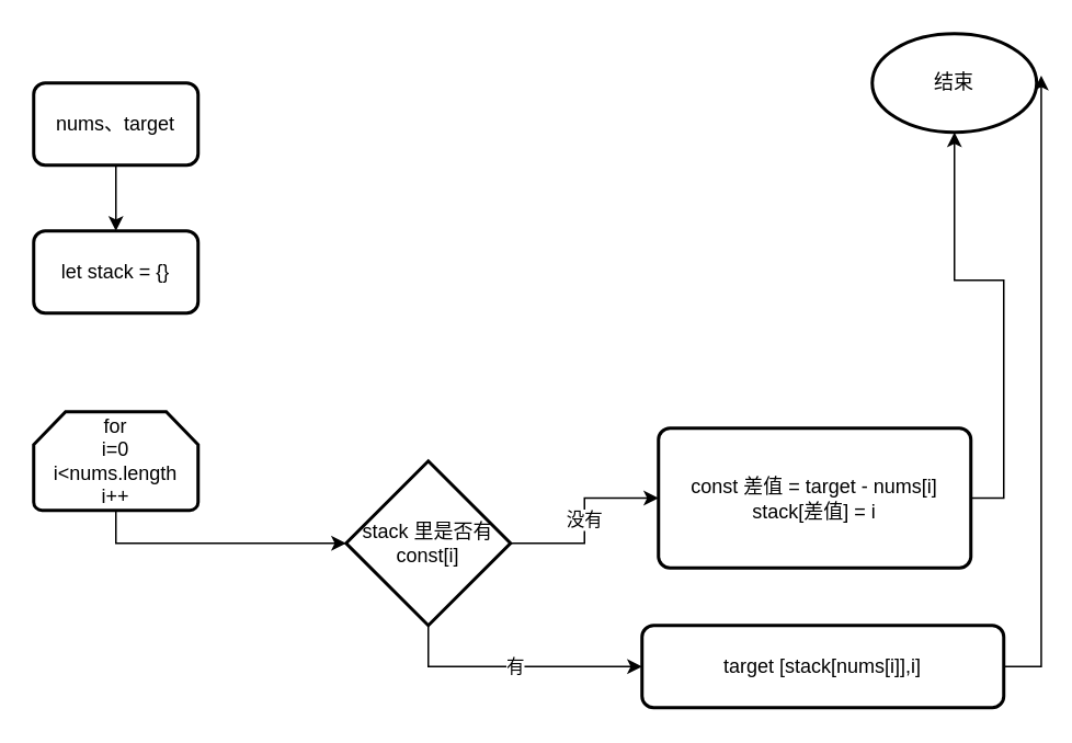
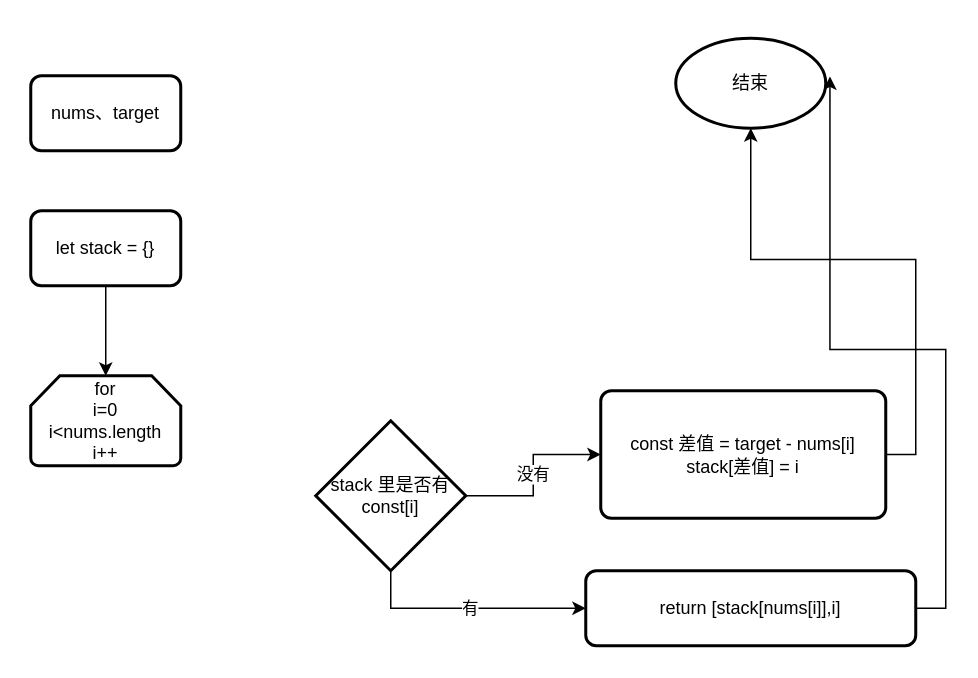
  <mxCell id="0" />
  <mxCell id="1" parent="0" />
- <mxCell id="2" value="" style="edgeStyle=orthogonalEdgeStyle;rounded=0;orthogonalLoop=1;jettySize=auto;html=1;" edge="1" parent="1" source="3" target="7"><mxGeometry relative="1" as="geometry" /></mxCell>
  <mxCell id="3" value="nums、target" style="rounded=1;whiteSpace=wrap;html=1;absoluteArcSize=1;arcSize=14;strokeWidth=2;" vertex="1" parent="1"><mxGeometry x="20" y="50" width="100" height="50" as="geometry" /></mxCell>
- <mxCell id="4" style="edgeStyle=orthogonalEdgeStyle;rounded=0;orthogonalLoop=1;jettySize=auto;html=1;exitX=0.5;exitY=1;exitDx=0;exitDy=0;exitPerimeter=0;entryX=0;entryY=0.5;entryDx=0;entryDy=0;entryPerimeter=0;" edge="1" parent="1" source="5" target="10"><mxGeometry relative="1" as="geometry" /></mxCell>
  <mxCell id="5" value="for&lt;br&gt;i=0&lt;br&gt;i&amp;lt;nums.length&lt;br&gt;i++" style="strokeWidth=2;html=1;shape=mxgraph.flowchart.loop_limit;whiteSpace=wrap;" vertex="1" parent="1"><mxGeometry x="20" y="250" width="100" height="60" as="geometry" /></mxCell>
+ <mxCell id="6" value="" style="edgeStyle=orthogonalEdgeStyle;rounded=0;orthogonalLoop=1;jettySize=auto;html=1;" edge="1" parent="1" source="7" target="5"><mxGeometry relative="1" as="geometry" /></mxCell>
  <mxCell id="7" value="let stack = {}" style="rounded=1;whiteSpace=wrap;html=1;absoluteArcSize=1;arcSize=14;strokeWidth=2;" vertex="1" parent="1"><mxGeometry x="20" y="140" width="100" height="50" as="geometry" /></mxCell>
  <mxCell id="8" value="有" style="edgeStyle=orthogonalEdgeStyle;rounded=0;orthogonalLoop=1;jettySize=auto;html=1;exitX=0.5;exitY=1;exitDx=0;exitDy=0;exitPerimeter=0;entryX=0;entryY=0.5;entryDx=0;entryDy=0;" edge="1" parent="1" source="10" target="14"><mxGeometry relative="1" as="geometry" /></mxCell>
  <mxCell id="9" value="没有" style="edgeStyle=orthogonalEdgeStyle;rounded=0;orthogonalLoop=1;jettySize=auto;html=1;exitX=1;exitY=0.5;exitDx=0;exitDy=0;exitPerimeter=0;entryX=0;entryY=0.5;entryDx=0;entryDy=0;" edge="1" parent="1" source="10" target="12"><mxGeometry relative="1" as="geometry" /></mxCell>
  <mxCell id="10" value="stack 里是否有&lt;br&gt;const[i]" style="strokeWidth=2;html=1;shape=mxgraph.flowchart.decision;whiteSpace=wrap;" vertex="1" parent="1"><mxGeometry x="210" y="280" width="100" height="100" as="geometry" /></mxCell>
  <mxCell id="11" style="edgeStyle=orthogonalEdgeStyle;rounded=0;orthogonalLoop=1;jettySize=auto;html=1;exitX=1;exitY=0.5;exitDx=0;exitDy=0;entryX=0.5;entryY=1;entryDx=0;entryDy=0;entryPerimeter=0;" edge="1" parent="1" source="12" target="15"><mxGeometry relative="1" as="geometry" /></mxCell>
  <mxCell id="12" value="const 差值 = target - nums[i]&lt;br&gt;stack[差值] = i" style="rounded=1;whiteSpace=wrap;html=1;absoluteArcSize=1;arcSize=14;strokeWidth=2;" vertex="1" parent="1"><mxGeometry x="400" y="260" width="190" height="85" as="geometry" /></mxCell>
  <mxCell id="13" style="edgeStyle=orthogonalEdgeStyle;rounded=0;orthogonalLoop=1;jettySize=auto;html=1;exitX=1;exitY=0.5;exitDx=0;exitDy=0;entryX=1.028;entryY=0.424;entryDx=0;entryDy=0;entryPerimeter=0;" edge="1" parent="1" source="14" target="15"><mxGeometry relative="1" as="geometry" /></mxCell>
- <mxCell id="14" value="target [stack[nums[i]],i]" style="rounded=1;whiteSpace=wrap;html=1;absoluteArcSize=1;arcSize=14;strokeWidth=2;" vertex="1" parent="1"><mxGeometry x="390" y="380" width="220" height="50" as="geometry" /></mxCell>
- <mxCell id="15" value="结束" style="strokeWidth=2;html=1;shape=mxgraph.flowchart.start_1;whiteSpace=wrap;" vertex="1" parent="1"><mxGeometry x="530" y="20" width="100" height="60" as="geometry" /></mxCell>
+ <mxCell id="14" value="return [stack[nums[i]],i]" style="rounded=1;whiteSpace=wrap;html=1;absoluteArcSize=1;arcSize=14;strokeWidth=2;" vertex="1" parent="1"><mxGeometry x="390" y="380" width="220" height="50" as="geometry" /></mxCell>
+ <mxCell id="15" value="结束" style="strokeWidth=2;html=1;shape=mxgraph.flowchart.start_1;whiteSpace=wrap;" vertex="1" parent="1"><mxGeometry x="450" y="25" width="100" height="60" as="geometry" /></mxCell>
